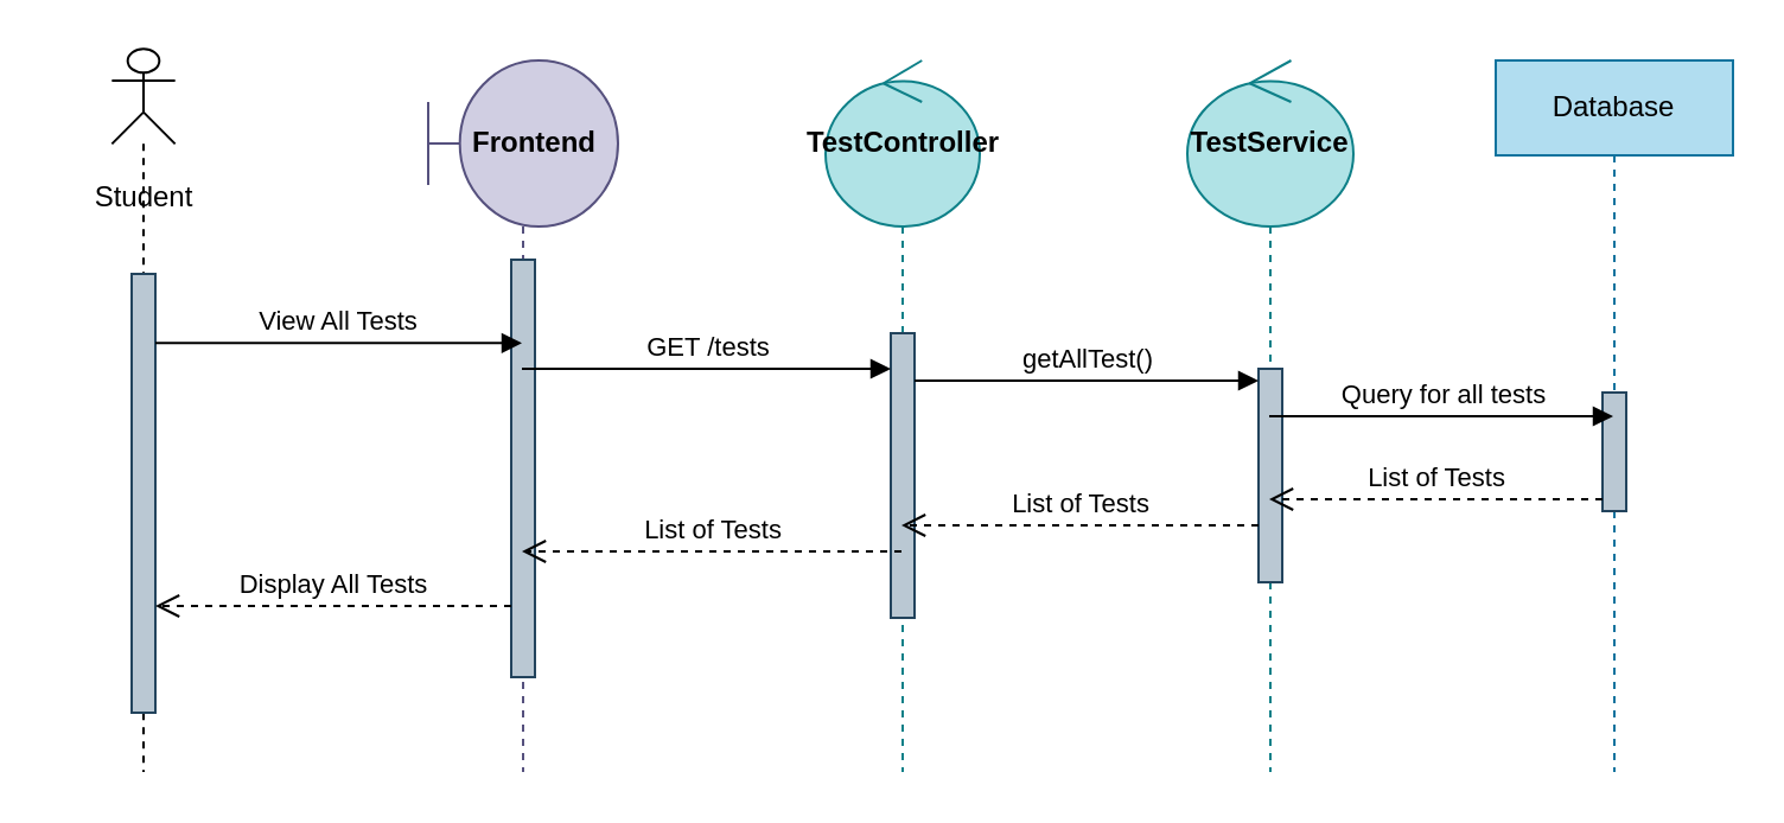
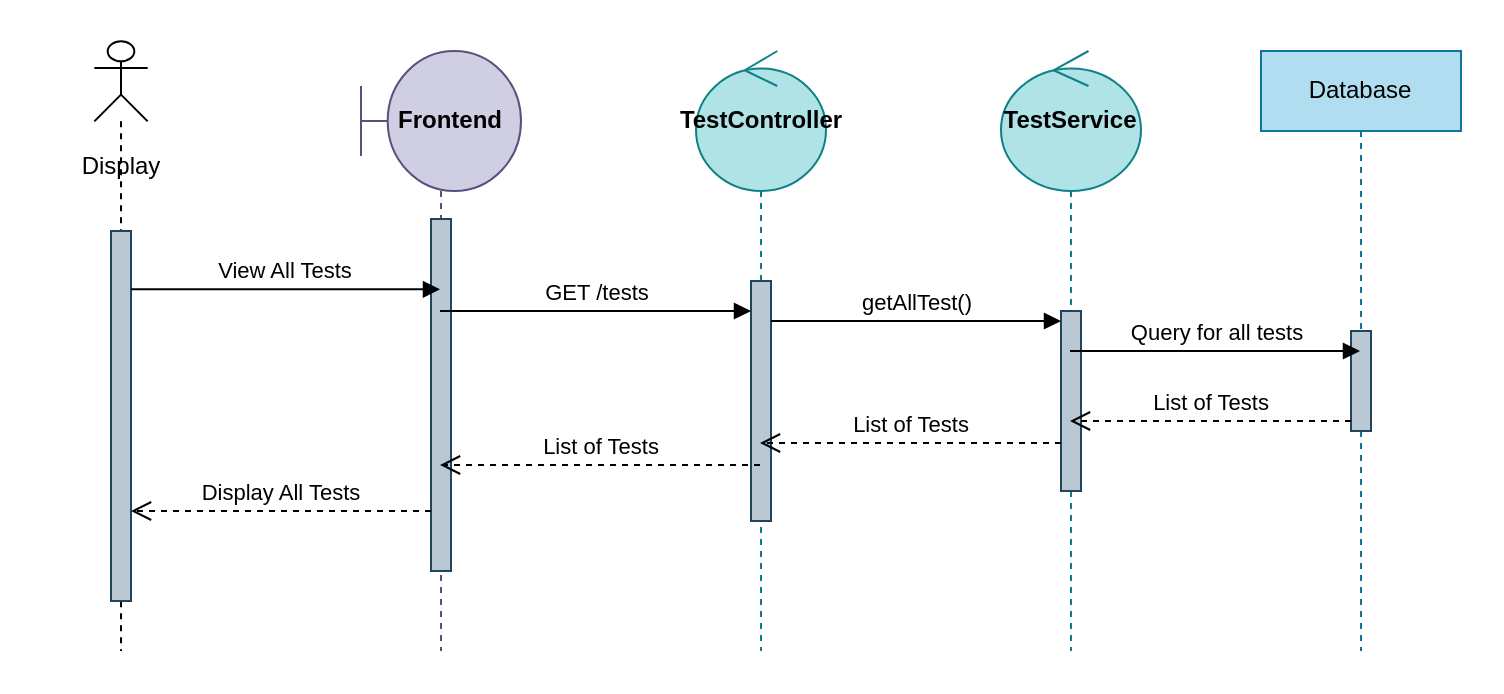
  <mxCell id="0" />
  <mxCell id="1" parent="0" />
  <mxCell id="2" value="" style="group" parent="1" vertex="1" connectable="0"><mxGeometry x="20" y="30" width="80" height="295" as="geometry" /></mxCell>
  <mxCell id="3" value="" style="shape=umlLifeline;perimeter=lifelinePerimeter;whiteSpace=wrap;html=1;container=1;dropTarget=0;collapsible=0;recursiveResize=0;outlineConnect=0;portConstraint=eastwest;newEdgeStyle={&quot;curved&quot;:0,&quot;rounded&quot;:0};participant=umlActor;" parent="2" vertex="1"><mxGeometry x="26.667" y="-9.833" width="26.667" height="304.833" as="geometry" /></mxCell>
- <mxCell id="4" value="Student" style="text;html=1;align=center;verticalAlign=middle;resizable=0;points=[];autosize=1;strokeColor=none;fillColor=none;" parent="2" vertex="1"><mxGeometry x="10" y="38.061" width="60" height="30" as="geometry" /></mxCell>
+ <mxCell id="4" value="Display" style="text;html=1;align=center;verticalAlign=middle;resizable=0;points=[];autosize=1;strokeColor=none;fillColor=none;" parent="2" vertex="1"><mxGeometry x="10" y="38.061" width="60" height="30" as="geometry" /></mxCell>
  <mxCell id="5" value="" style="html=1;points=[[0,0,0,0,5],[0,1,0,0,-5],[1,0,0,0,5],[1,1,0,0,-5]];perimeter=orthogonalPerimeter;outlineConnect=0;targetShapes=umlLifeline;portConstraint=eastwest;newEdgeStyle={&quot;curved&quot;:0,&quot;rounded&quot;:0};fillColor=#bac8d3;strokeColor=#23445d;" parent="2" vertex="1"><mxGeometry x="35" y="85" width="10" height="185" as="geometry" /></mxCell>
  <mxCell id="6" value="&lt;b&gt;&amp;nbsp; &amp;nbsp;Frontend&lt;/b&gt;" style="shape=umlLifeline;perimeter=lifelinePerimeter;whiteSpace=wrap;html=1;container=1;dropTarget=0;collapsible=0;recursiveResize=0;outlineConnect=0;portConstraint=eastwest;newEdgeStyle={&quot;curved&quot;:0,&quot;rounded&quot;:0};participant=umlBoundary;size=70;fillColor=#d0cee2;strokeColor=#56517e;" parent="1" vertex="1"><mxGeometry x="180" y="25" width="80" height="300" as="geometry" /></mxCell>
  <mxCell id="7" value="" style="html=1;points=[[0,0,0,0,5],[0,1,0,0,-5],[1,0,0,0,5],[1,1,0,0,-5]];perimeter=orthogonalPerimeter;outlineConnect=0;targetShapes=umlLifeline;portConstraint=eastwest;newEdgeStyle={&quot;curved&quot;:0,&quot;rounded&quot;:0};fillColor=#bac8d3;strokeColor=#23445d;" parent="6" vertex="1"><mxGeometry x="35" y="84" width="10" height="176" as="geometry" /></mxCell>
  <mxCell id="8" value="&lt;b&gt;TestController&lt;/b&gt;" style="shape=umlLifeline;perimeter=lifelinePerimeter;whiteSpace=wrap;html=1;container=1;dropTarget=0;collapsible=0;recursiveResize=0;outlineConnect=0;portConstraint=eastwest;newEdgeStyle={&quot;curved&quot;:0,&quot;rounded&quot;:0};participant=umlControl;size=70;fillColor=#b0e3e6;strokeColor=#0e8088;" parent="1" vertex="1"><mxGeometry x="347.5" y="25" width="65" height="300" as="geometry" /></mxCell>
  <mxCell id="9" value="" style="html=1;points=[[0,0,0,0,5],[0,1,0,0,-5],[1,0,0,0,5],[1,1,0,0,-5]];perimeter=orthogonalPerimeter;outlineConnect=0;targetShapes=umlLifeline;portConstraint=eastwest;newEdgeStyle={&quot;curved&quot;:0,&quot;rounded&quot;:0};fillColor=#bac8d3;strokeColor=#23445d;" parent="8" vertex="1"><mxGeometry x="27.5" y="115" width="10" height="120" as="geometry" /></mxCell>
  <mxCell id="10" value="&lt;b&gt;TestService&lt;/b&gt;" style="shape=umlLifeline;perimeter=lifelinePerimeter;whiteSpace=wrap;html=1;container=1;dropTarget=0;collapsible=0;recursiveResize=0;outlineConnect=0;portConstraint=eastwest;newEdgeStyle={&quot;curved&quot;:0,&quot;rounded&quot;:0};participant=umlControl;size=70;fillColor=#b0e3e6;strokeColor=#0e8088;" parent="1" vertex="1"><mxGeometry x="500" y="25" width="70" height="300" as="geometry" /></mxCell>
  <mxCell id="11" value="" style="html=1;points=[[0,0,0,0,5],[0,1,0,0,-5],[1,0,0,0,5],[1,1,0,0,-5]];perimeter=orthogonalPerimeter;outlineConnect=0;targetShapes=umlLifeline;portConstraint=eastwest;newEdgeStyle={&quot;curved&quot;:0,&quot;rounded&quot;:0};fillColor=#bac8d3;strokeColor=#23445d;" parent="10" vertex="1"><mxGeometry x="30" y="130" width="10" height="90" as="geometry" /></mxCell>
  <mxCell id="12" value="Database" style="shape=umlLifeline;perimeter=lifelinePerimeter;whiteSpace=wrap;html=1;container=1;dropTarget=0;collapsible=0;recursiveResize=0;outlineConnect=0;portConstraint=eastwest;newEdgeStyle={&quot;curved&quot;:0,&quot;rounded&quot;:0};fillColor=#b1ddf0;strokeColor=#10739e;" parent="1" vertex="1"><mxGeometry x="630" y="25" width="100" height="300" as="geometry" /></mxCell>
  <mxCell id="13" value="" style="html=1;points=[[0,0,0,0,5],[0,1,0,0,-5],[1,0,0,0,5],[1,1,0,0,-5]];perimeter=orthogonalPerimeter;outlineConnect=0;targetShapes=umlLifeline;portConstraint=eastwest;newEdgeStyle={&quot;curved&quot;:0,&quot;rounded&quot;:0};fillColor=#bac8d3;strokeColor=#23445d;" parent="12" vertex="1"><mxGeometry x="45" y="140" width="10" height="50" as="geometry" /></mxCell>
  <mxCell id="14" value="View All Tests" style="html=1;verticalAlign=bottom;endArrow=block;curved=0;rounded=0;" parent="1" target="6" edge="1"><mxGeometry width="80" relative="1" as="geometry"><mxPoint x="64.997" y="144.168" as="sourcePoint" /><mxPoint x="249.5" y="144.168" as="targetPoint" /></mxGeometry></mxCell>
  <mxCell id="15" value="GET /tests" style="html=1;verticalAlign=bottom;endArrow=block;curved=0;rounded=0;" parent="1" edge="1"><mxGeometry width="80" relative="1" as="geometry"><mxPoint x="219.5" y="155" as="sourcePoint" /><mxPoint x="375" y="155" as="targetPoint" /></mxGeometry></mxCell>
  <mxCell id="16" value="getAllTest()" style="html=1;verticalAlign=bottom;endArrow=block;curved=0;rounded=0;entryX=0;entryY=0;entryDx=0;entryDy=5;entryPerimeter=0;" parent="1" source="9" target="11" edge="1"><mxGeometry width="80" relative="1" as="geometry"><mxPoint x="400" y="169" as="sourcePoint" /><mxPoint x="519.5" y="169" as="targetPoint" /></mxGeometry></mxCell>
  <mxCell id="17" value="Query for all tests" style="html=1;verticalAlign=bottom;endArrow=block;curved=0;rounded=0;" parent="1" source="10" target="12" edge="1"><mxGeometry width="80" relative="1" as="geometry"><mxPoint x="560" y="145" as="sourcePoint" /><mxPoint x="640" y="145" as="targetPoint" /></mxGeometry></mxCell>
  <mxCell id="18" value="List of Tests" style="html=1;verticalAlign=bottom;endArrow=open;dashed=1;endSize=8;curved=0;rounded=0;exitX=0;exitY=1;exitDx=0;exitDy=-5;exitPerimeter=0;" parent="1" source="13" target="10" edge="1"><mxGeometry relative="1" as="geometry"><mxPoint x="669.5" y="211" as="sourcePoint" /><mxPoint x="519.5" y="211" as="targetPoint" /></mxGeometry></mxCell>
  <mxCell id="19" value="List of Tests" style="html=1;verticalAlign=bottom;endArrow=open;dashed=1;endSize=8;curved=0;rounded=0;" parent="1" edge="1"><mxGeometry relative="1" as="geometry"><mxPoint x="530" y="221" as="sourcePoint" /><mxPoint x="379.5" y="221" as="targetPoint" /></mxGeometry></mxCell>
  <mxCell id="20" value="List of Tests" style="html=1;verticalAlign=bottom;endArrow=open;dashed=1;endSize=8;curved=0;rounded=0;" parent="1" edge="1"><mxGeometry relative="1" as="geometry"><mxPoint x="379.5" y="232" as="sourcePoint" /><mxPoint x="219.5" y="232" as="targetPoint" /></mxGeometry></mxCell>
  <mxCell id="21" value="Display All Tests" style="html=1;verticalAlign=bottom;endArrow=open;dashed=1;endSize=8;curved=0;rounded=0;" parent="1" edge="1"><mxGeometry relative="1" as="geometry"><mxPoint x="215" y="255" as="sourcePoint" /><mxPoint x="65" y="255" as="targetPoint" /></mxGeometry></mxCell>
